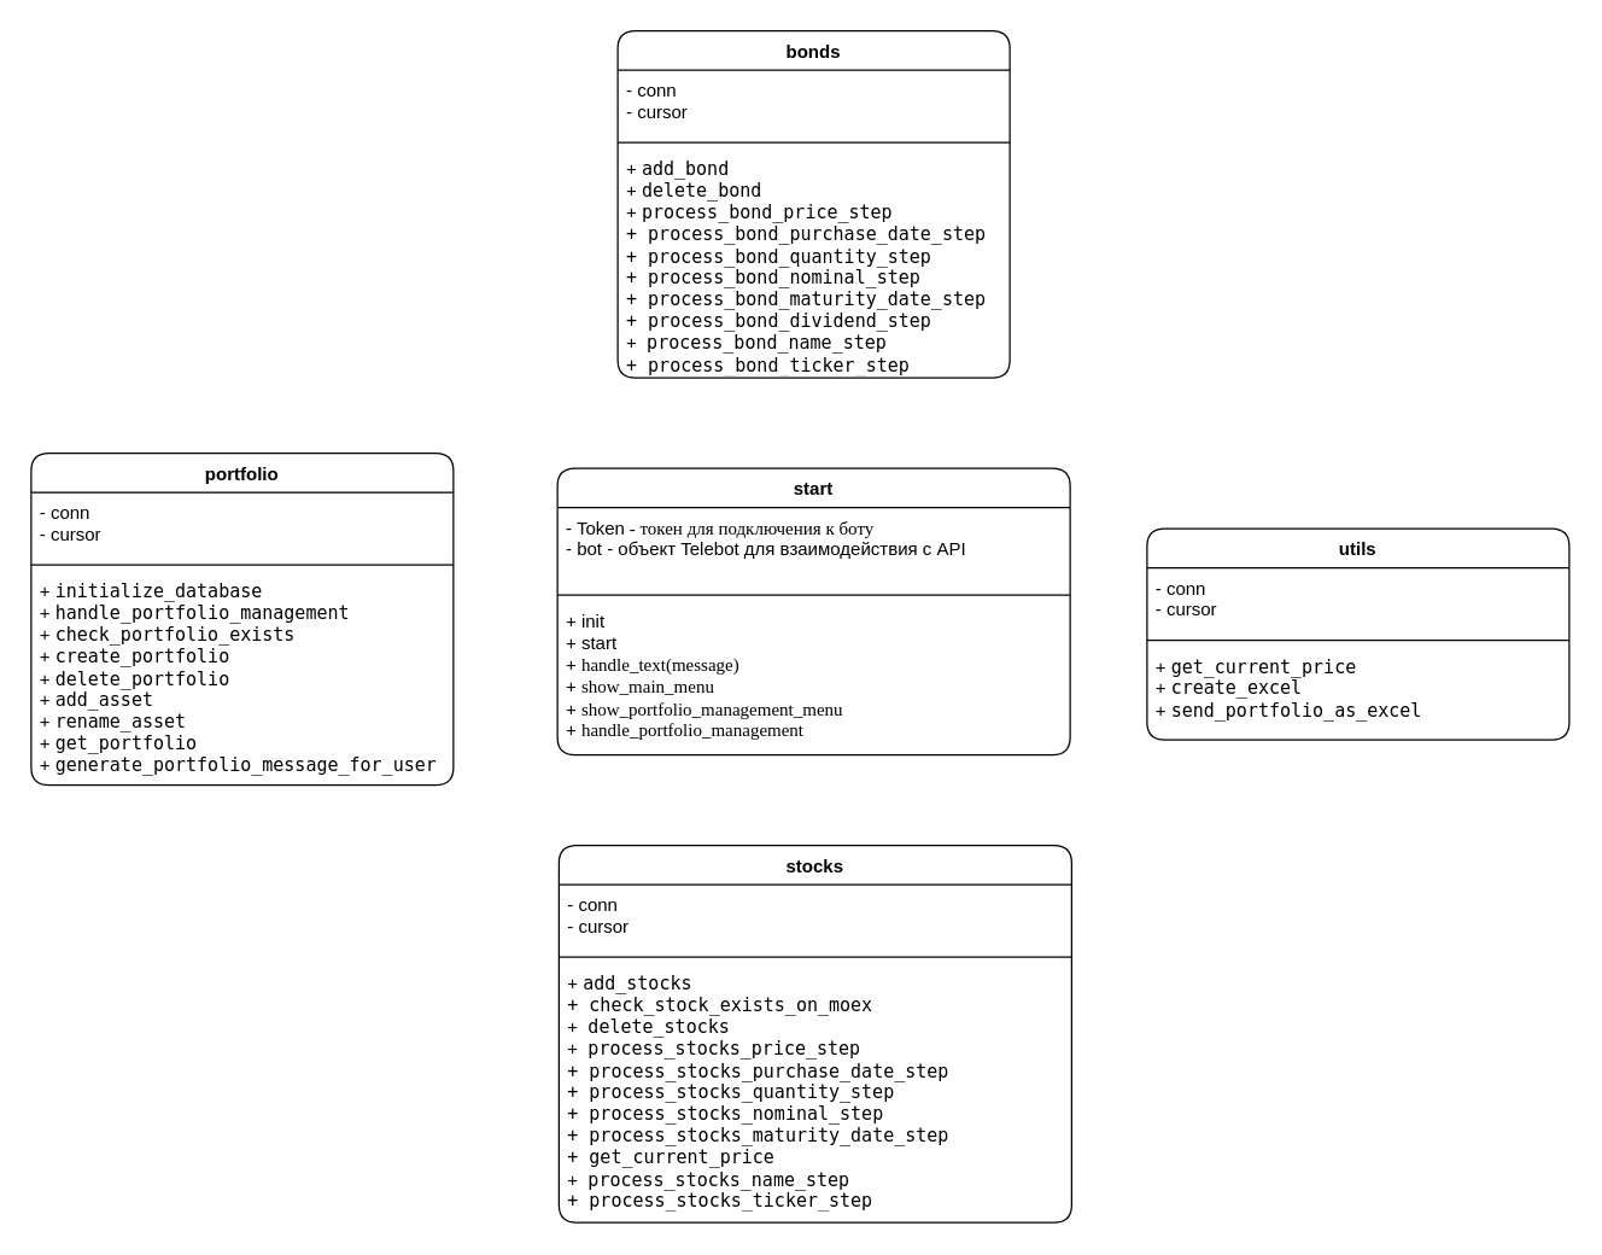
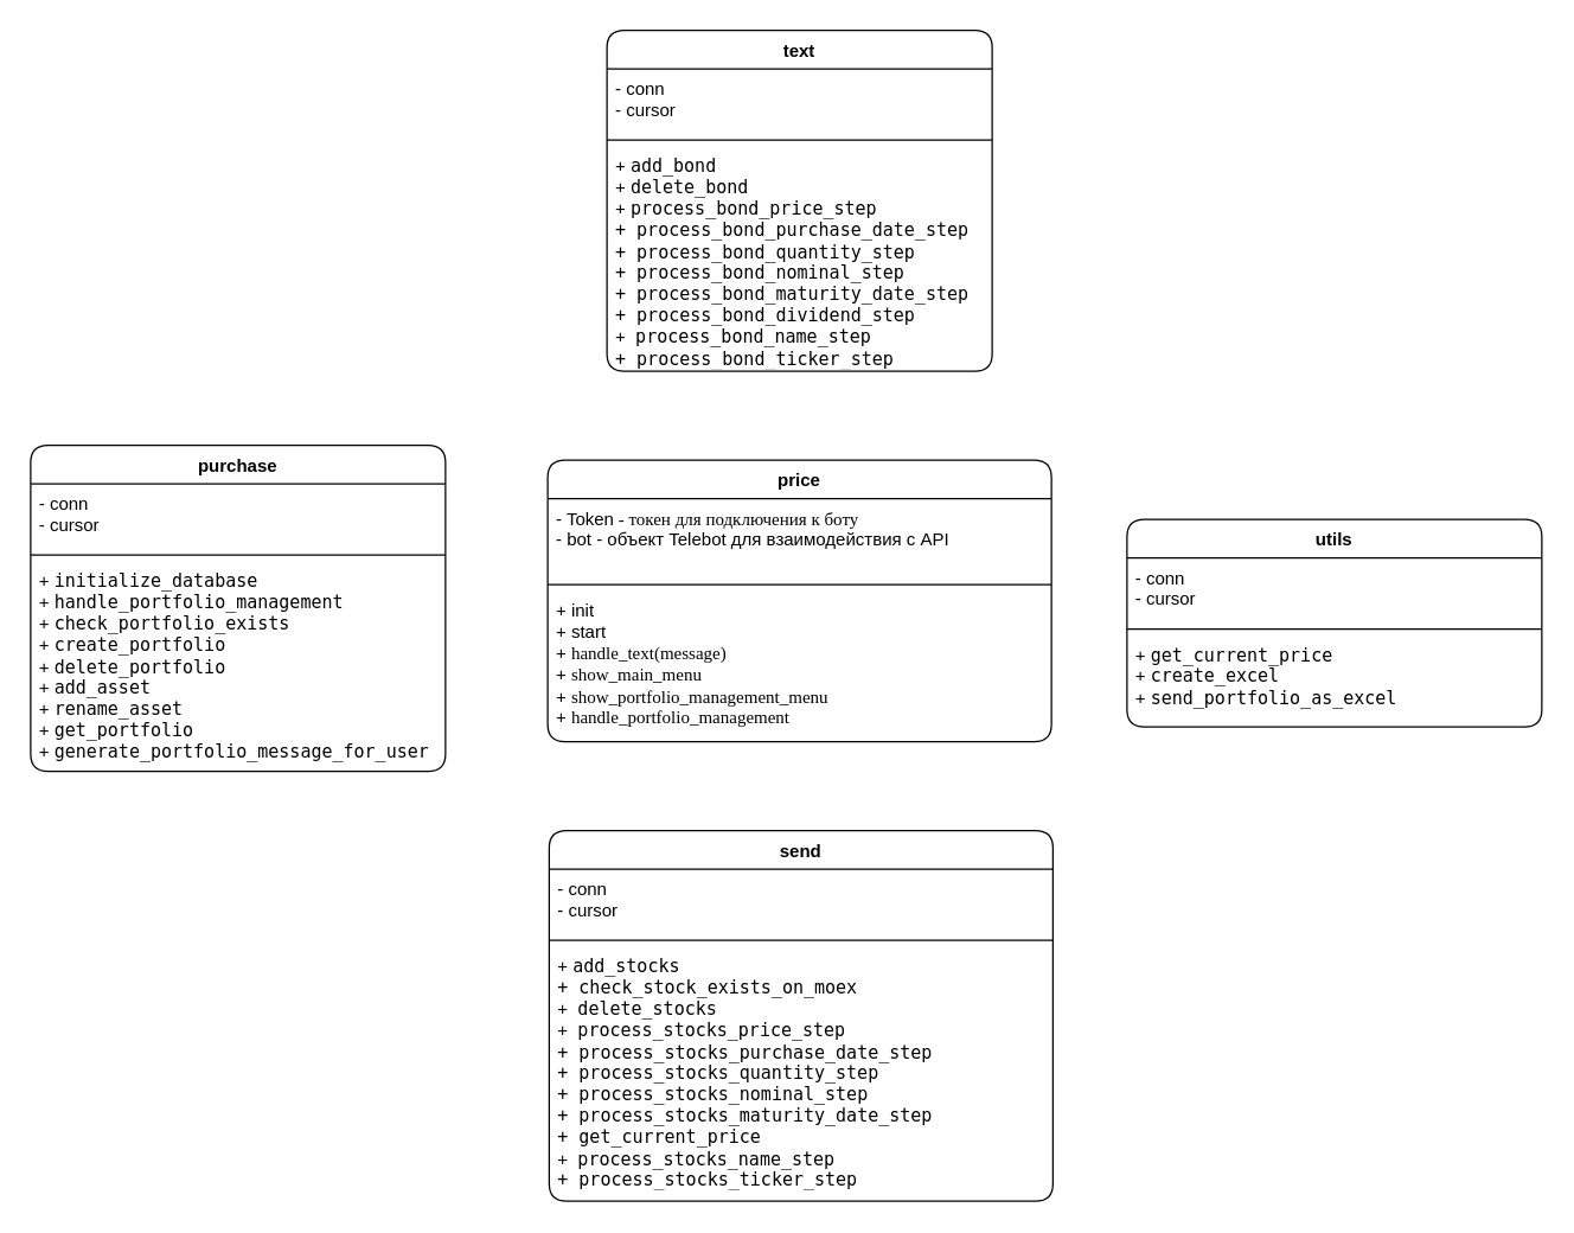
  <mxCell id="0" />
  <mxCell id="1" parent="0" />
- <mxCell id="2" value="start" style="swimlane;fontStyle=1;align=center;verticalAlign=top;childLayout=stackLayout;horizontal=1;startSize=26;horizontalStack=0;resizeParent=1;resizeParentMax=0;resizeLast=0;collapsible=1;marginBottom=0;whiteSpace=wrap;html=1;rounded=1;glass=0;swimlaneLine=1;shadow=0;" vertex="1" parent="1"><mxGeometry x="369" y="310" width="340" height="190" as="geometry" /></mxCell>
+ <mxCell id="2" value="price" style="swimlane;fontStyle=1;align=center;verticalAlign=top;childLayout=stackLayout;horizontal=1;startSize=26;horizontalStack=0;resizeParent=1;resizeParentMax=0;resizeLast=0;collapsible=1;marginBottom=0;whiteSpace=wrap;html=1;rounded=1;glass=0;swimlaneLine=1;shadow=0;" vertex="1" parent="1"><mxGeometry x="369" y="310" width="340" height="190" as="geometry" /></mxCell>
  <mxCell id="3" value="- Token&lt;span style=&quot;font-family: -webkit-standard;&quot;&gt;&lt;font style=&quot;font-size: 12px;&quot;&gt;&amp;nbsp;- токен для подключения к боту&lt;/font&gt;&lt;/span&gt;&lt;div&gt;- bot - объект Telebot для взаимодействия с API&lt;/div&gt;" style="text;strokeColor=none;fillColor=none;align=left;verticalAlign=top;spacingLeft=4;spacingRight=4;overflow=hidden;rotatable=0;points=[[0,0.5],[1,0.5]];portConstraint=eastwest;whiteSpace=wrap;html=1;rounded=0;" vertex="1" parent="2"><mxGeometry y="26" width="340" height="54" as="geometry" /></mxCell>
  <mxCell id="4" value="" style="line;strokeWidth=1;fillColor=none;align=left;verticalAlign=middle;spacingTop=-1;spacingLeft=3;spacingRight=3;rotatable=0;labelPosition=right;points=[];portConstraint=eastwest;strokeColor=inherit;" vertex="1" parent="2"><mxGeometry y="80" width="340" height="8" as="geometry" /></mxCell>
  <mxCell id="5" value="&lt;div style=&quot;&quot;&gt;+ init&lt;br&gt;+ start&lt;br&gt;+&amp;nbsp;&lt;span style=&quot;font-family: -webkit-standard;&quot;&gt;handle_text(message)&lt;/span&gt;&lt;/div&gt;&lt;div&gt;&lt;span style=&quot;&quot;&gt;+&amp;nbsp;&lt;/span&gt;&lt;span style=&quot;font-family: -webkit-standard;&quot;&gt;&lt;font style=&quot;font-size: 12px;&quot;&gt;show_main_menu&lt;/font&gt;&lt;/span&gt;&lt;/div&gt;&lt;div&gt;&lt;font style=&quot;font-size: 12px;&quot;&gt;+&amp;nbsp;&lt;span style=&quot;font-family: -webkit-standard;&quot;&gt;show_portfolio_management_menu&lt;/span&gt;&lt;br&gt;+&amp;nbsp;&lt;span style=&quot;font-family: -webkit-standard;&quot;&gt;handle_portfolio_management&lt;/span&gt;&lt;/font&gt;&lt;/div&gt;" style="text;strokeColor=none;fillColor=none;align=left;verticalAlign=top;spacingLeft=4;spacingRight=4;overflow=hidden;rotatable=0;points=[[0,0.5],[1,0.5]];portConstraint=eastwest;whiteSpace=wrap;html=1;" vertex="1" parent="2"><mxGeometry y="88" width="340" height="102" as="geometry" /></mxCell>
- <mxCell id="6" value="portfolio" style="swimlane;fontStyle=1;align=center;verticalAlign=top;childLayout=stackLayout;horizontal=1;startSize=26;horizontalStack=0;resizeParent=1;resizeParentMax=0;resizeLast=0;collapsible=1;marginBottom=0;whiteSpace=wrap;html=1;rounded=1;" vertex="1" parent="1"><mxGeometry x="20" y="300" width="280" height="220" as="geometry" /></mxCell>
+ <mxCell id="6" value="purchase" style="swimlane;fontStyle=1;align=center;verticalAlign=top;childLayout=stackLayout;horizontal=1;startSize=26;horizontalStack=0;resizeParent=1;resizeParentMax=0;resizeLast=0;collapsible=1;marginBottom=0;whiteSpace=wrap;html=1;rounded=1;" vertex="1" parent="1"><mxGeometry x="20" y="300" width="280" height="220" as="geometry" /></mxCell>
  <mxCell id="7" value="- conn&lt;div&gt;- cursor&lt;/div&gt;" style="text;strokeColor=none;fillColor=none;align=left;verticalAlign=top;spacingLeft=4;spacingRight=4;overflow=hidden;rotatable=0;points=[[0,0.5],[1,0.5]];portConstraint=eastwest;whiteSpace=wrap;html=1;" vertex="1" parent="6"><mxGeometry y="26" width="280" height="44" as="geometry" /></mxCell>
  <mxCell id="8" value="" style="line;strokeWidth=1;fillColor=none;align=left;verticalAlign=middle;spacingTop=-1;spacingLeft=3;spacingRight=3;rotatable=0;labelPosition=right;points=[];portConstraint=eastwest;strokeColor=inherit;" vertex="1" parent="6"><mxGeometry y="70" width="280" height="8" as="geometry" /></mxCell>
  <mxCell id="9" value="&lt;div&gt;+&amp;nbsp;&lt;span style=&quot;font-family: &amp;quot;JetBrains Mono&amp;quot;, monospace;&quot;&gt;initialize_database&lt;/span&gt;&lt;/div&gt;&lt;div&gt;+&amp;nbsp;&lt;span style=&quot;font-family: &amp;quot;JetBrains Mono&amp;quot;, monospace;&quot;&gt;handle_portfolio_management&lt;/span&gt;&lt;br&gt;+&amp;nbsp;&lt;span style=&quot;font-family: &amp;quot;JetBrains Mono&amp;quot;, monospace;&quot;&gt;check_portfolio_exists&lt;/span&gt;&lt;br&gt;+&amp;nbsp;&lt;span style=&quot;font-family: &amp;quot;JetBrains Mono&amp;quot;, monospace;&quot;&gt;create_portfolio&lt;/span&gt;&lt;/div&gt;&lt;div&gt;+&amp;nbsp;&lt;span style=&quot;font-family: &amp;quot;JetBrains Mono&amp;quot;, monospace;&quot;&gt;delete_portfolio&lt;/span&gt;&lt;/div&gt;&lt;div&gt;+&amp;nbsp;&lt;span style=&quot;font-family: &amp;quot;JetBrains Mono&amp;quot;, monospace;&quot;&gt;add_asset&lt;/span&gt;&lt;/div&gt;&lt;div&gt;+&amp;nbsp;&lt;span style=&quot;font-family: &amp;quot;JetBrains Mono&amp;quot;, monospace;&quot;&gt;rename_asset&lt;/span&gt;&lt;/div&gt;&lt;div&gt;+&amp;nbsp;&lt;span style=&quot;font-family: &amp;quot;JetBrains Mono&amp;quot;, monospace;&quot;&gt;get_portfolio&lt;/span&gt;&lt;/div&gt;&lt;div&gt;+&amp;nbsp;&lt;span style=&quot;font-family: &amp;quot;JetBrains Mono&amp;quot;, monospace;&quot;&gt;generate_portfolio_message_for_user&lt;/span&gt;&lt;/div&gt;&lt;div&gt;&lt;br&gt;&lt;/div&gt;" style="text;strokeColor=none;fillColor=none;align=left;verticalAlign=top;spacingLeft=4;spacingRight=4;overflow=hidden;rotatable=0;points=[[0,0.5],[1,0.5]];portConstraint=eastwest;whiteSpace=wrap;html=1;" vertex="1" parent="6"><mxGeometry y="78" width="280" height="142" as="geometry" /></mxCell>
- <mxCell id="10" value="bonds" style="swimlane;fontStyle=1;align=center;verticalAlign=top;childLayout=stackLayout;horizontal=1;startSize=26;horizontalStack=0;resizeParent=1;resizeParentMax=0;resizeLast=0;collapsible=1;marginBottom=0;whiteSpace=wrap;html=1;rounded=1;" vertex="1" parent="1"><mxGeometry x="409" y="20" width="260" height="230" as="geometry" /></mxCell>
+ <mxCell id="10" value="text" style="swimlane;fontStyle=1;align=center;verticalAlign=top;childLayout=stackLayout;horizontal=1;startSize=26;horizontalStack=0;resizeParent=1;resizeParentMax=0;resizeLast=0;collapsible=1;marginBottom=0;whiteSpace=wrap;html=1;rounded=1;" vertex="1" parent="1"><mxGeometry x="409" y="20" width="260" height="230" as="geometry" /></mxCell>
  <mxCell id="11" value="- conn&lt;div&gt;- cursor&lt;/div&gt;" style="text;strokeColor=none;fillColor=none;align=left;verticalAlign=top;spacingLeft=4;spacingRight=4;overflow=hidden;rotatable=0;points=[[0,0.5],[1,0.5]];portConstraint=eastwest;whiteSpace=wrap;html=1;" vertex="1" parent="10"><mxGeometry y="26" width="260" height="44" as="geometry" /></mxCell>
  <mxCell id="12" value="" style="line;strokeWidth=1;fillColor=none;align=left;verticalAlign=middle;spacingTop=-1;spacingLeft=3;spacingRight=3;rotatable=0;labelPosition=right;points=[];portConstraint=eastwest;strokeColor=inherit;" vertex="1" parent="10"><mxGeometry y="70" width="260" height="8" as="geometry" /></mxCell>
  <mxCell id="13" value="&lt;div&gt;+&amp;nbsp;&lt;span style=&quot;font-family: &amp;quot;JetBrains Mono&amp;quot;, monospace;&quot;&gt;add_bond&lt;/span&gt;&lt;/div&gt;&lt;div&gt;+&amp;nbsp;&lt;span style=&quot;font-family: &amp;quot;JetBrains Mono&amp;quot;, monospace;&quot;&gt;delete_bond&lt;/span&gt;&lt;br&gt;+&amp;nbsp;&lt;span style=&quot;font-family: &amp;quot;JetBrains Mono&amp;quot;, monospace;&quot;&gt;process_bond_price_step&lt;/span&gt;&lt;br&gt;&lt;/div&gt;&lt;div&gt;&lt;span style=&quot;font-family: &amp;quot;JetBrains Mono&amp;quot;, monospace;&quot;&gt;+&amp;nbsp;&lt;/span&gt;&lt;span style=&quot;font-family: &amp;quot;JetBrains Mono&amp;quot;, monospace;&quot;&gt;process_bond_purchase_date_step&lt;/span&gt;&lt;/div&gt;&lt;div&gt;&lt;span style=&quot;font-family: &amp;quot;JetBrains Mono&amp;quot;, monospace;&quot;&gt;+&amp;nbsp;&lt;/span&gt;&lt;span style=&quot;font-family: &amp;quot;JetBrains Mono&amp;quot;, monospace;&quot;&gt;process_bond_quantity_step&lt;/span&gt;&lt;/div&gt;&lt;div&gt;&lt;span style=&quot;font-family: &amp;quot;JetBrains Mono&amp;quot;, monospace;&quot;&gt;+&amp;nbsp;&lt;/span&gt;&lt;span style=&quot;font-family: &amp;quot;JetBrains Mono&amp;quot;, monospace;&quot;&gt;process_bond_nominal_step&lt;/span&gt;&lt;/div&gt;&lt;div&gt;&lt;span style=&quot;font-family: &amp;quot;JetBrains Mono&amp;quot;, monospace;&quot;&gt;+&amp;nbsp;&lt;/span&gt;&lt;span style=&quot;font-family: &amp;quot;JetBrains Mono&amp;quot;, monospace;&quot;&gt;process_bond_maturity_date_step&lt;/span&gt;&lt;/div&gt;&lt;div&gt;&lt;span style=&quot;font-family: &amp;quot;JetBrains Mono&amp;quot;, monospace;&quot;&gt;+&amp;nbsp;&lt;/span&gt;&lt;span style=&quot;font-family: &amp;quot;JetBrains Mono&amp;quot;, monospace;&quot;&gt;process_bond_dividend_step&lt;/span&gt;&lt;/div&gt;&lt;div&gt;+ &amp;nbsp;&lt;span style=&quot;font-family: &amp;quot;JetBrains Mono&amp;quot;, monospace;&quot;&gt;process_bond_name_step&lt;/span&gt;&lt;/div&gt;&lt;div&gt;&lt;span style=&quot;font-family: &amp;quot;JetBrains Mono&amp;quot;, monospace;&quot;&gt;+&amp;nbsp;&lt;/span&gt;&lt;span style=&quot;font-family: &amp;quot;JetBrains Mono&amp;quot;, monospace;&quot;&gt;process_bond_ticker_step&lt;/span&gt;&lt;/div&gt;" style="text;strokeColor=none;fillColor=none;align=left;verticalAlign=top;spacingLeft=4;spacingRight=4;overflow=hidden;rotatable=0;points=[[0,0.5],[1,0.5]];portConstraint=eastwest;whiteSpace=wrap;html=1;" vertex="1" parent="10"><mxGeometry y="78" width="260" height="152" as="geometry" /></mxCell>
  <mxCell id="14" value="utils" style="swimlane;fontStyle=1;align=center;verticalAlign=top;childLayout=stackLayout;horizontal=1;startSize=26;horizontalStack=0;resizeParent=1;resizeParentMax=0;resizeLast=0;collapsible=1;marginBottom=0;whiteSpace=wrap;html=1;rounded=1;" vertex="1" parent="1"><mxGeometry x="760" y="350" width="280" height="140" as="geometry" /></mxCell>
  <mxCell id="15" value="- conn&lt;div&gt;- cursor&lt;/div&gt;" style="text;strokeColor=none;fillColor=none;align=left;verticalAlign=top;spacingLeft=4;spacingRight=4;overflow=hidden;rotatable=0;points=[[0,0.5],[1,0.5]];portConstraint=eastwest;whiteSpace=wrap;html=1;" vertex="1" parent="14"><mxGeometry y="26" width="280" height="44" as="geometry" /></mxCell>
  <mxCell id="16" value="" style="line;strokeWidth=1;fillColor=none;align=left;verticalAlign=middle;spacingTop=-1;spacingLeft=3;spacingRight=3;rotatable=0;labelPosition=right;points=[];portConstraint=eastwest;strokeColor=inherit;" vertex="1" parent="14"><mxGeometry y="70" width="280" height="8" as="geometry" /></mxCell>
  <mxCell id="17" value="&lt;div&gt;+&amp;nbsp;&lt;span style=&quot;font-family: &amp;quot;JetBrains Mono&amp;quot;, monospace;&quot;&gt;get_current_price&lt;/span&gt;&lt;/div&gt;&lt;div&gt;+&amp;nbsp;&lt;span style=&quot;font-family: &amp;quot;JetBrains Mono&amp;quot;, monospace;&quot;&gt;create_excel&lt;/span&gt;&lt;br&gt;+&amp;nbsp;&lt;span style=&quot;font-family: &amp;quot;JetBrains Mono&amp;quot;, monospace;&quot;&gt;send_portfolio_as_excel&lt;/span&gt;&lt;br&gt;&lt;/div&gt;&lt;div&gt;&lt;br&gt;&lt;/div&gt;" style="text;strokeColor=none;fillColor=none;align=left;verticalAlign=top;spacingLeft=4;spacingRight=4;overflow=hidden;rotatable=0;points=[[0,0.5],[1,0.5]];portConstraint=eastwest;whiteSpace=wrap;html=1;" vertex="1" parent="14"><mxGeometry y="78" width="280" height="62" as="geometry" /></mxCell>
- <mxCell id="18" value="stocks" style="swimlane;fontStyle=1;align=center;verticalAlign=top;childLayout=stackLayout;horizontal=1;startSize=26;horizontalStack=0;resizeParent=1;resizeParentMax=0;resizeLast=0;collapsible=1;marginBottom=0;whiteSpace=wrap;html=1;rounded=1;" vertex="1" parent="1"><mxGeometry x="370" y="560" width="340" height="250" as="geometry" /></mxCell>
+ <mxCell id="18" value="send" style="swimlane;fontStyle=1;align=center;verticalAlign=top;childLayout=stackLayout;horizontal=1;startSize=26;horizontalStack=0;resizeParent=1;resizeParentMax=0;resizeLast=0;collapsible=1;marginBottom=0;whiteSpace=wrap;html=1;rounded=1;" vertex="1" parent="1"><mxGeometry x="370" y="560" width="340" height="250" as="geometry" /></mxCell>
  <mxCell id="19" value="- conn&lt;div&gt;- cursor&lt;/div&gt;" style="text;strokeColor=none;fillColor=none;align=left;verticalAlign=top;spacingLeft=4;spacingRight=4;overflow=hidden;rotatable=0;points=[[0,0.5],[1,0.5]];portConstraint=eastwest;whiteSpace=wrap;html=1;" vertex="1" parent="18"><mxGeometry y="26" width="340" height="44" as="geometry" /></mxCell>
  <mxCell id="20" value="" style="line;strokeWidth=1;fillColor=none;align=left;verticalAlign=middle;spacingTop=-1;spacingLeft=3;spacingRight=3;rotatable=0;labelPosition=right;points=[];portConstraint=eastwest;strokeColor=inherit;" vertex="1" parent="18"><mxGeometry y="70" width="340" height="8" as="geometry" /></mxCell>
  <mxCell id="21" value="&lt;div&gt;+&amp;nbsp;&lt;span style=&quot;font-family: &amp;quot;JetBrains Mono&amp;quot;, monospace;&quot;&gt;add_stocks&lt;/span&gt;&lt;/div&gt;&lt;div&gt;&lt;span style=&quot;font-family: &amp;quot;JetBrains Mono&amp;quot;, monospace;&quot;&gt;+&amp;nbsp;&lt;/span&gt;&lt;span style=&quot;font-family: &amp;quot;JetBrains Mono&amp;quot;, monospace;&quot;&gt;check_stock_exists_on_moex&lt;/span&gt;&lt;/div&gt;&lt;div&gt;+ &amp;nbsp;&lt;span style=&quot;font-family: &amp;quot;JetBrains Mono&amp;quot;, monospace;&quot;&gt;delete_stocks&lt;/span&gt;&lt;br&gt;+ &amp;nbsp;&lt;span style=&quot;font-family: &amp;quot;JetBrains Mono&amp;quot;, monospace;&quot;&gt;process_stocks_price_step&lt;/span&gt;&lt;br&gt;&lt;/div&gt;&lt;div&gt;&lt;span style=&quot;font-family: &amp;quot;JetBrains Mono&amp;quot;, monospace;&quot;&gt;+&amp;nbsp;&lt;/span&gt;&lt;span style=&quot;font-family: &amp;quot;JetBrains Mono&amp;quot;, monospace;&quot;&gt;process_&lt;/span&gt;&lt;span style=&quot;font-family: &amp;quot;JetBrains Mono&amp;quot;, monospace;&quot;&gt;stocks&lt;/span&gt;&lt;span style=&quot;font-family: &amp;quot;JetBrains Mono&amp;quot;, monospace;&quot;&gt;_purchase_date_step&lt;/span&gt;&lt;/div&gt;&lt;div&gt;&lt;span style=&quot;font-family: &amp;quot;JetBrains Mono&amp;quot;, monospace;&quot;&gt;+&amp;nbsp;&lt;/span&gt;&lt;span style=&quot;font-family: &amp;quot;JetBrains Mono&amp;quot;, monospace;&quot;&gt;process_stocks_quantity_step&lt;/span&gt;&lt;/div&gt;&lt;div&gt;&lt;span style=&quot;font-family: &amp;quot;JetBrains Mono&amp;quot;, monospace;&quot;&gt;+&amp;nbsp;&lt;/span&gt;&lt;span style=&quot;font-family: &amp;quot;JetBrains Mono&amp;quot;, monospace;&quot;&gt;process_&lt;/span&gt;&lt;span style=&quot;font-family: &amp;quot;JetBrains Mono&amp;quot;, monospace;&quot;&gt;stocks&lt;/span&gt;&lt;span style=&quot;font-family: &amp;quot;JetBrains Mono&amp;quot;, monospace;&quot;&gt;_nominal_step&lt;/span&gt;&lt;/div&gt;&lt;div&gt;&lt;span style=&quot;font-family: &amp;quot;JetBrains Mono&amp;quot;, monospace;&quot;&gt;+&amp;nbsp;&lt;/span&gt;&lt;span style=&quot;font-family: &amp;quot;JetBrains Mono&amp;quot;, monospace;&quot;&gt;process_&lt;/span&gt;&lt;span style=&quot;font-family: &amp;quot;JetBrains Mono&amp;quot;, monospace;&quot;&gt;stocks&lt;/span&gt;&lt;span style=&quot;font-family: &amp;quot;JetBrains Mono&amp;quot;, monospace;&quot;&gt;_maturity_date_step&lt;/span&gt;&lt;/div&gt;&lt;div&gt;&lt;span style=&quot;font-family: &amp;quot;JetBrains Mono&amp;quot;, monospace;&quot;&gt;+&amp;nbsp;&lt;/span&gt;&lt;span style=&quot;font-family: &amp;quot;JetBrains Mono&amp;quot;, monospace;&quot;&gt;get_current_price&lt;/span&gt;&lt;/div&gt;&lt;div&gt;+ &amp;nbsp;&lt;span style=&quot;font-family: &amp;quot;JetBrains Mono&amp;quot;, monospace;&quot;&gt;process_&lt;/span&gt;&lt;span style=&quot;font-family: &amp;quot;JetBrains Mono&amp;quot;, monospace;&quot;&gt;stocks&lt;/span&gt;&lt;span style=&quot;font-family: &amp;quot;JetBrains Mono&amp;quot;, monospace;&quot;&gt;_name_step&lt;/span&gt;&lt;/div&gt;&lt;div&gt;&lt;span style=&quot;font-family: &amp;quot;JetBrains Mono&amp;quot;, monospace;&quot;&gt;+&amp;nbsp;&lt;/span&gt;&lt;span style=&quot;font-family: &amp;quot;JetBrains Mono&amp;quot;, monospace;&quot;&gt;process_&lt;/span&gt;&lt;span style=&quot;font-family: &amp;quot;JetBrains Mono&amp;quot;, monospace;&quot;&gt;stocks&lt;/span&gt;&lt;span style=&quot;font-family: &amp;quot;JetBrains Mono&amp;quot;, monospace;&quot;&gt;_ticker_step&lt;/span&gt;&lt;/div&gt;" style="text;strokeColor=none;fillColor=none;align=left;verticalAlign=top;spacingLeft=4;spacingRight=4;overflow=hidden;rotatable=0;points=[[0,0.5],[1,0.5]];portConstraint=eastwest;whiteSpace=wrap;html=1;" vertex="1" parent="18"><mxGeometry y="78" width="340" height="172" as="geometry" /></mxCell>
